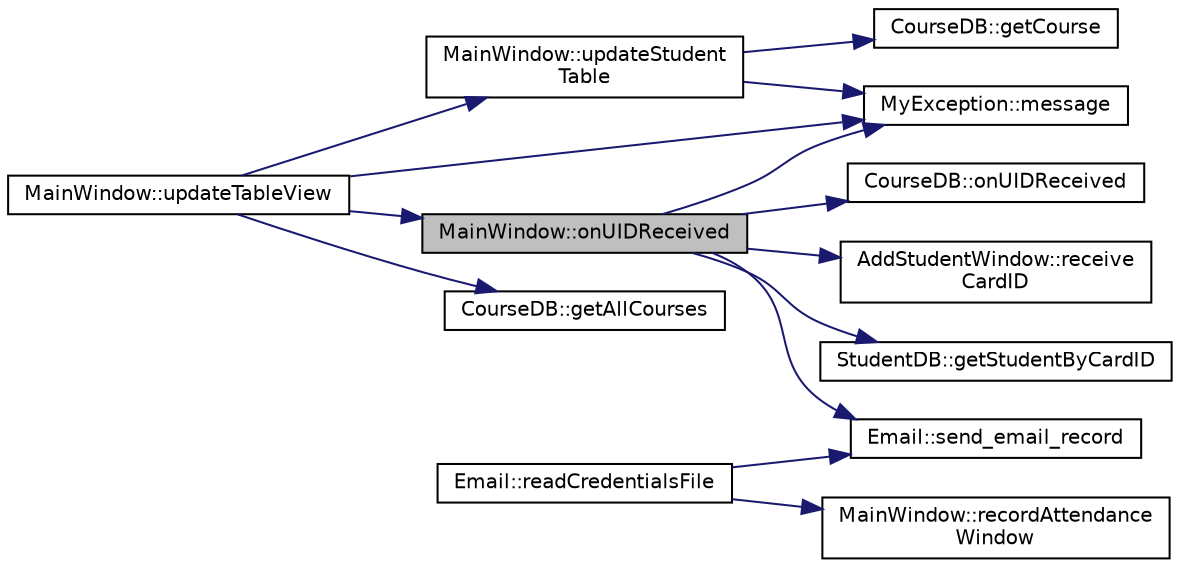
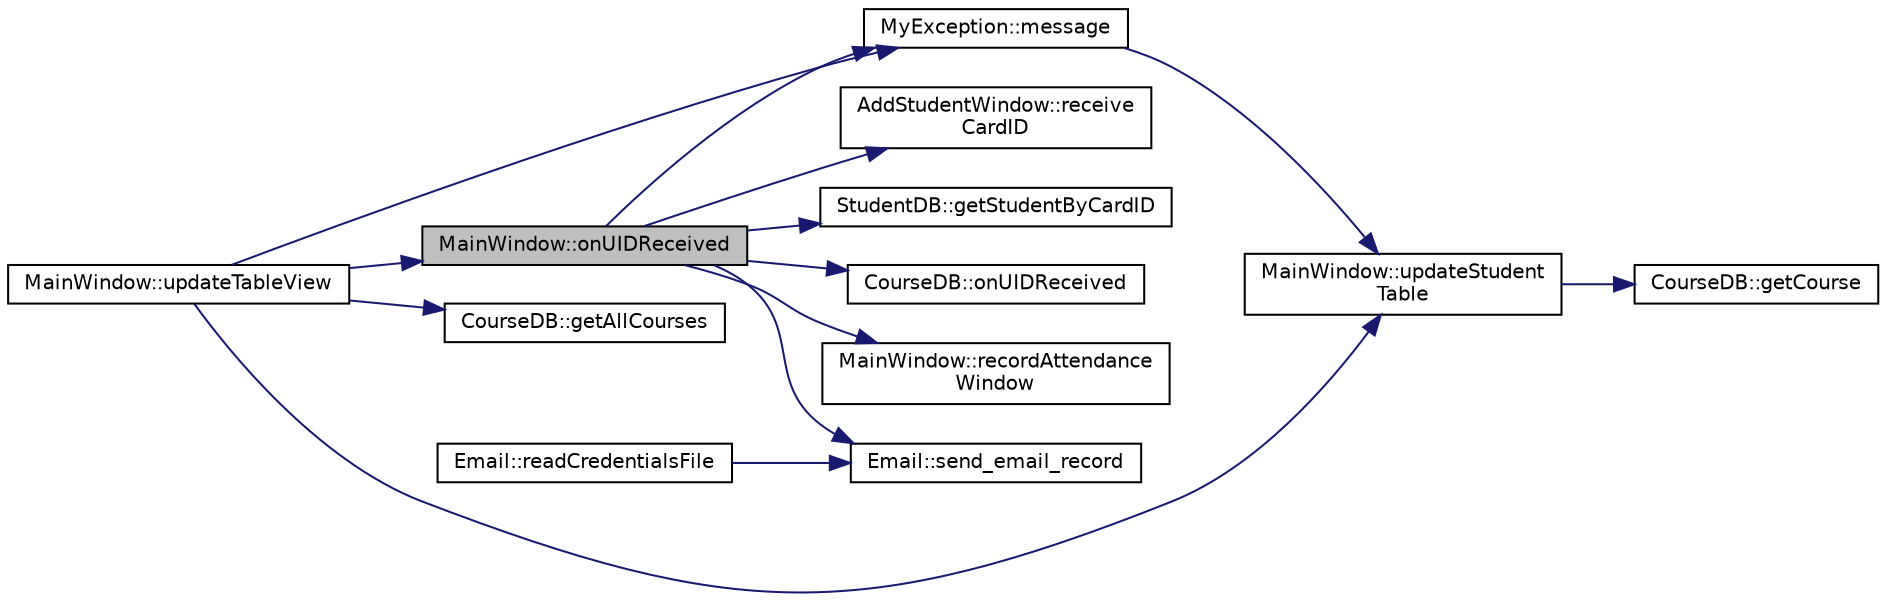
  digraph {
    rankdir=LR
    node [color=black fillcolor=white fontname=Helvetica fontsize=10 shape=record style=filled]
    edge [color=midnightblue fontname=Helvetica fontsize=10 labelfontname=Helvetica labelfontsize=10 style=solid]
    n1 [fillcolor=grey75 fontcolor=black height=0.2 label="MainWindow::onUIDReceived" width=0.4]
    n2 [height=0.2 label="AddStudentWindow::receive\lCardID" width=0.4]
    n3 [height=0.2 label="StudentDB::getStudentByCardID" width=0.4]
    n4 [height=0.2 label="MyException::message" width=0.4]
    n5 [height=0.2 label="CourseDB::onUIDReceived" width=0.4]
    n6 [height=0.2 label="Email::send_email_record" width=0.4]
    n7 [height=0.2 label="MainWindow::recordAttendance\lWindow" width=0.4]
    n8 [height=0.2 label="MainWindow::updateTableView" width=0.4]
    n9 [height=0.2 label="CourseDB::getAllCourses" width=0.4]
    n10 [height=0.2 label="MainWindow::updateStudent\lTable" width=0.4]
    n11 [height=0.2 label="Email::readCredentialsFile" width=0.4]
    n12 [height=0.2 label="CourseDB::getCourse" width=0.4]
    n1 -> n2
    n1 -> n3
    n1 -> n4
    n1 -> n5
    n1 -> n6
-   n11 -> n7
+   n1 -> n7
    n8 -> n1
    n8 -> n4
    n8 -> n9
    n8 -> n10
-   n10 -> n4
+   n4 -> n10
    n10 -> n12
    n11 -> n6
  }
